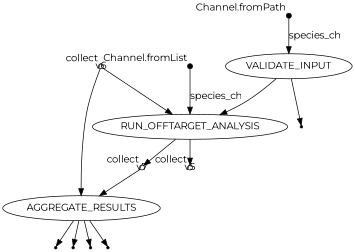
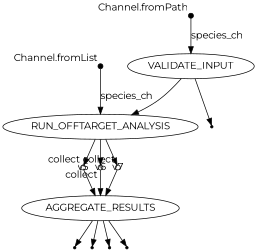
  digraph {
    fontname=Montserrat
    rankdir=TB
    node [fontname=Montserrat shape=point]
    edge [fontname=Montserrat]
    v0 [fixedsize=true width=0.1 xlabel="Channel.fromList"]
    n2 [label=RUN_OFFTARGET_ANALYSIS shape=""]
    v5 [fixedsize=true shape=circle width=0.1 xlabel=collect]
    v6 [fixedsize=true shape=circle width=0.1 xlabel=collect]
    v7 [fixedsize=true shape=circle width=0.1 xlabel=collect]
    n6 [label=AGGREGATE_RESULTS shape=""]
    v1 [fixedsize=true width=0.1 xlabel="Channel.fromPath"]
    n8 [label=VALIDATE_INPUT shape=""]
    v3
    v12
    v11
    v10
    v9
    v0 -> n2 [label=species_ch]
    n2 -> v5
-   v6 -> n2
+   n2 -> v6
    n2 -> v7
+   v5 -> n6
    v6 -> n6
    v7 -> n6
    n6 -> v12
    n6 -> v11
    n6 -> v10
    n6 -> v9
    v1 -> n8 [label=species_ch]
    n8 -> n2
    n8 -> v3
  }
